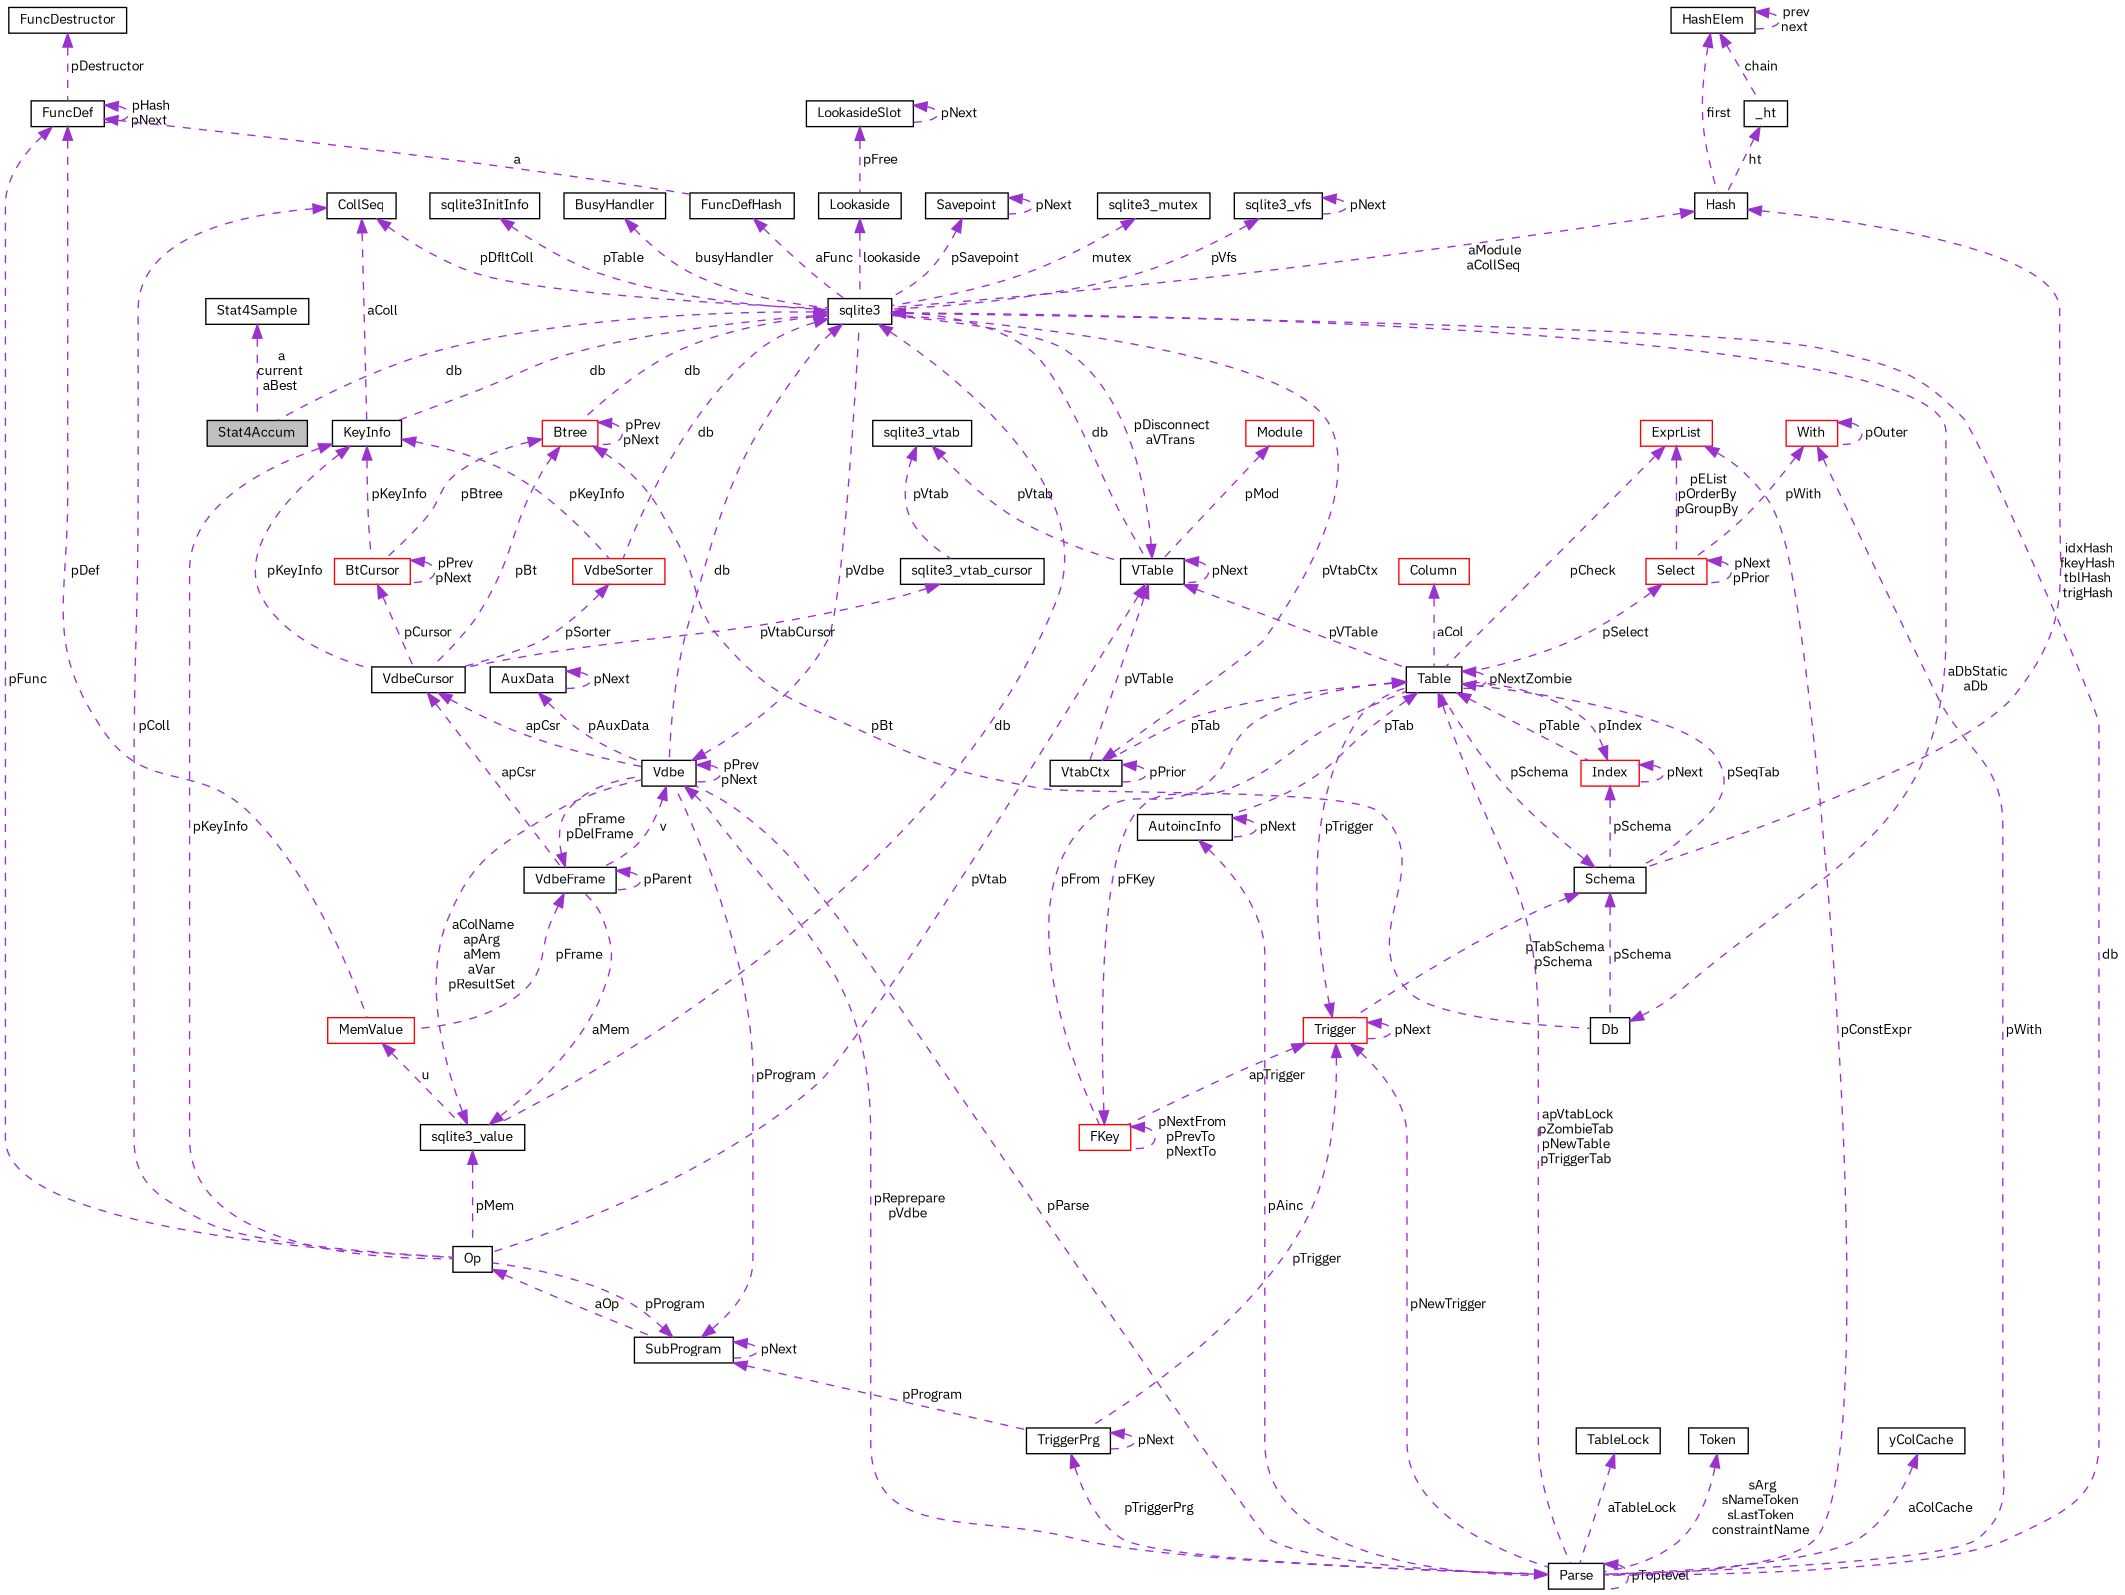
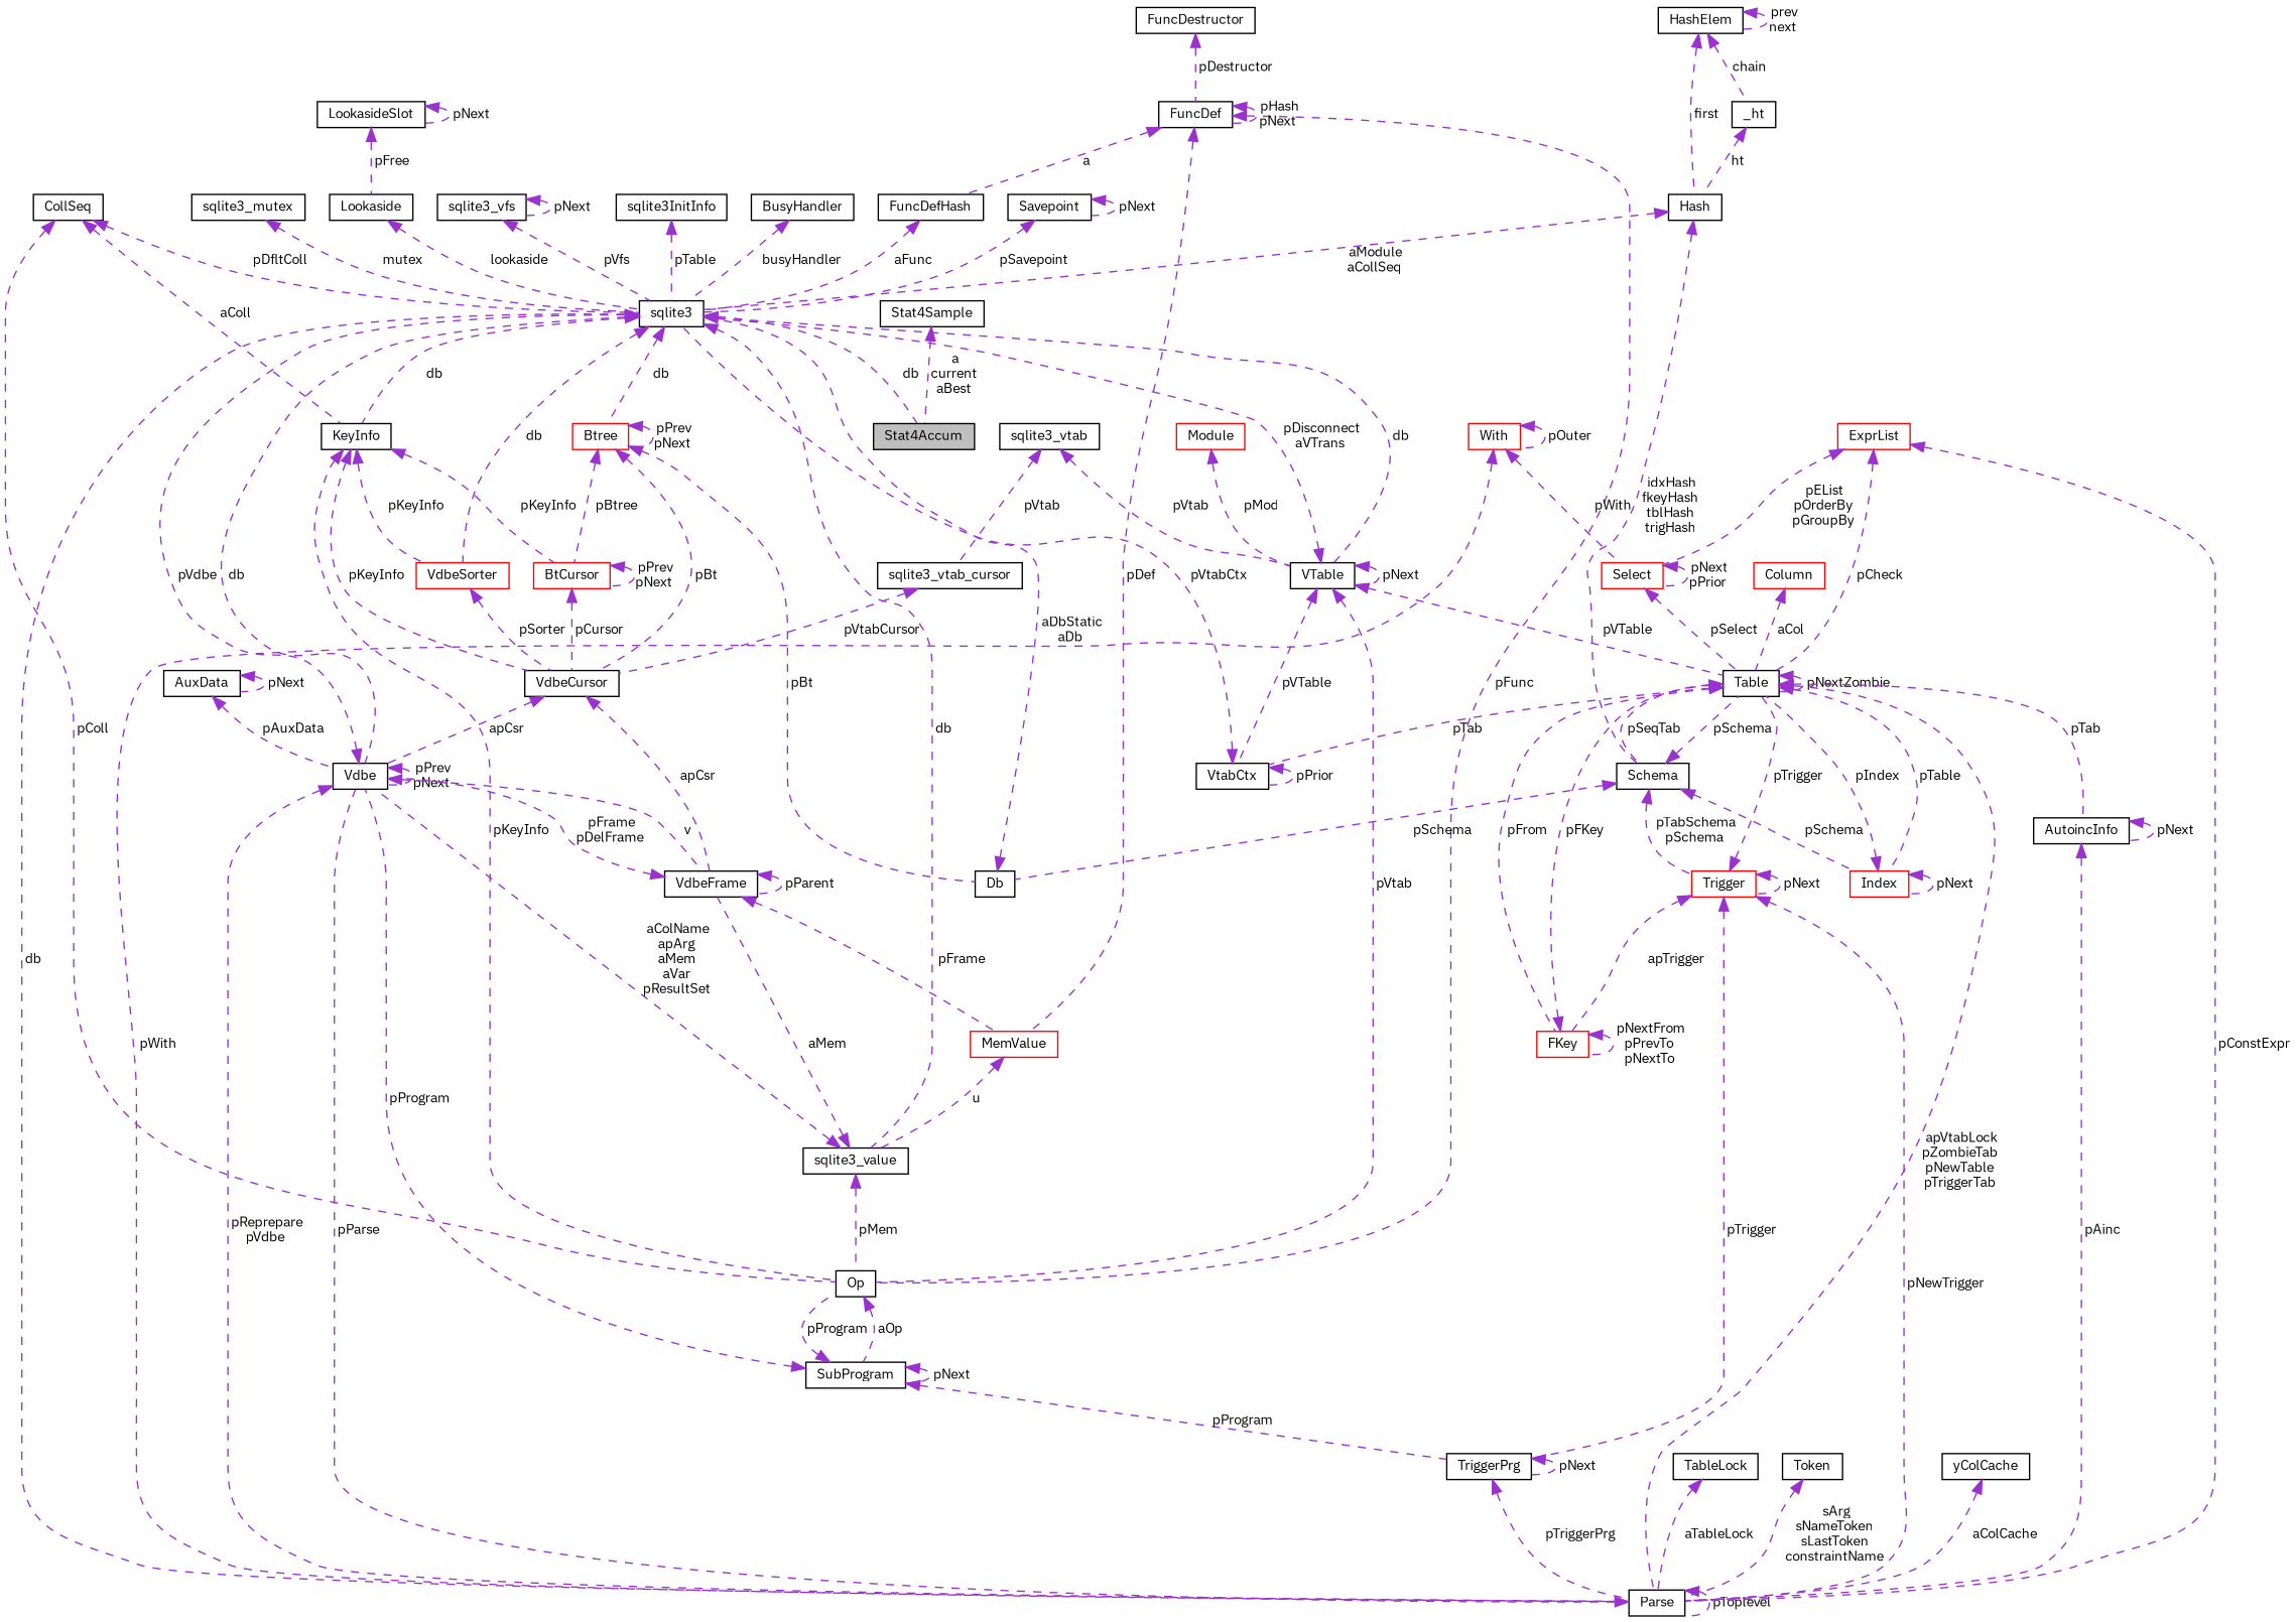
  digraph {
    fontname="IBM Plex Sans"
    node [color=black fillcolor=white fontname="IBM Plex Sans" fontsize=10 shape=record style=filled]
    edge [color=darkorchid3 dir=back fontname="IBM Plex Sans" fontsize=10 labelfontname=Helvetica labelfontsize=10 style=dashed]
    n1 [fillcolor=grey75 fontcolor=black height=0.2 label=Stat4Accum width=0.4]
    n2 [height=0.2 label=sqlite3 width=0.4]
    n3 [height=0.2 label=Vdbe width=0.4]
    n4 [height=0.2 label=sqlite3_value width=0.4]
    n5 [height=0.2 label=KeyInfo width=0.4]
    n6 [color=red height=0.2 label=Btree width=0.4]
    n7 [color=red height=0.2 label=VdbeSorter width=0.4]
    n8 [height=0.2 label=VTable width=0.4]
    n9 [height=0.2 label=Parse width=0.4]
    n10 [height=0.2 label=VdbeFrame width=0.4]
    n11 [height=0.2 label=Op width=0.4]
    n12 [height=0.2 label=VdbeCursor width=0.4]
    n13 [color=red height=0.2 label=BtCursor width=0.4]
    n14 [height=0.2 label=Db width=0.4]
    n15 [height=0.2 label=Table width=0.4]
    n16 [height=0.2 label=VtabCtx width=0.4]
    n17 [color=red height=0.2 label=MemValue width=0.4]
    n18 [height=0.2 label=SubProgram width=0.4]
    n19 [height=0.2 label=CollSeq width=0.4]
    n20 [height=0.2 label=sqlite3_vtab_cursor width=0.4]
    n21 [height=0.2 label=sqlite3_vtab width=0.4]
    n22 [height=0.2 label=FuncDef width=0.4]
    n23 [height=0.2 label=FuncDefHash width=0.4]
    n24 [height=0.2 label=FuncDestructor width=0.4]
    n25 [height=0.2 label=AuxData width=0.4]
    n26 [height=0.2 label=TriggerPrg width=0.4]
    n27 [height=0.2 label=Schema width=0.4]
    n28 [color=red height=0.2 label=FKey width=0.4]
    n29 [color=red height=0.2 label=Index width=0.4]
    n30 [height=0.2 label=AutoincInfo width=0.4]
    n31 [color=red height=0.2 label=Module width=0.4]
    n32 [height=0.2 label=TableLock width=0.4]
    n33 [height=0.2 label=Token width=0.4]
    n34 [color=red height=0.2 label=With width=0.4]
    n35 [color=red height=0.2 label=Select width=0.4]
    n36 [height=0.2 label=yColCache width=0.4]
    n37 [color=red height=0.2 label=Trigger width=0.4]
    n38 [height=0.2 label=Hash width=0.4]
    n39 [height=0.2 label=_ht width=0.4]
    n40 [height=0.2 label=HashElem width=0.4]
    n41 [color=red height=0.2 label=Column width=0.4]
    n42 [color=red height=0.2 label=ExprList width=0.4]
    n43 [height=0.2 label=Savepoint width=0.4]
    n44 [height=0.2 label=Lookaside width=0.4]
    n45 [height=0.2 label=LookasideSlot width=0.4]
    n46 [height=0.2 label=sqlite3_mutex width=0.4]
    n47 [height=0.2 label=sqlite3_vfs width=0.4]
    n48 [height=0.2 label=sqlite3InitInfo width=0.4]
    n49 [height=0.2 label=BusyHandler width=0.4]
    n50 [height=0.2 label=Stat4Sample width=0.4]
    n2 -> n1 [label=" db"]
    n2 -> n3 [label=" db"]
    n2 -> n4 [label=" db"]
    n2 -> n5 [label=" db"]
    n2 -> n6 [label=" db"]
    n2 -> n7 [label=" db"]
    n2 -> n8 [label=" db"]
    n2 -> n9 [label=" db"]
    n3 -> n2 [label=" pVdbe"]
    n3 -> n3 [label=" pPrev\npNext"]
    n3 -> n9 [label=" pReprepare\npVdbe"]
    n3 -> n10 [label=" v"]
    n4 -> n3 [label=" aColName\napArg\naMem\naVar\npResultSet"]
    n4 -> n10 [label=" aMem"]
    n4 -> n11 [label=" pMem"]
    n5 -> n7 [label=" pKeyInfo"]
    n5 -> n11 [label=" pKeyInfo"]
    n5 -> n12 [label=" pKeyInfo"]
    n5 -> n13 [label=" pKeyInfo"]
    n6 -> n6 [label=" pPrev\npNext"]
    n6 -> n12 [label=" pBt"]
    n6 -> n13 [label=" pBtree"]
    n6 -> n14 [label=" pBt"]
    n7 -> n12 [label=" pSorter"]
    n8 -> n2 [label=" pDisconnect\naVTrans"]
    n8 -> n8 [label=" pNext"]
    n8 -> n11 [label=" pVtab"]
    n8 -> n15 [label=" pVTable"]
    n8 -> n16 [label=" pVTable"]
    n9 -> n3 [label=" pParse"]
    n9 -> n9 [label=" pToplevel"]
    n10 -> n3 [label=" pFrame\npDelFrame"]
    n10 -> n10 [label=" pParent"]
    n10 -> n17 [label=" pFrame"]
    n11 -> n18 [label=" aOp"]
    n12 -> n3 [label=" apCsr"]
    n12 -> n10 [label=" apCsr"]
    n13 -> n12 [label=" pCursor"]
    n13 -> n13 [label=" pPrev\npNext"]
    n14 -> n2 [label=" aDbStatic\naDb"]
    n15 -> n9 [label=" apVtabLock\npZombieTab\npNewTable\npTriggerTab"]
    n15 -> n15 [label=" pNextZombie"]
    n15 -> n16 [label=" pTab"]
    n15 -> n27 [label=" pSeqTab"]
    n15 -> n28 [label=" pFrom"]
    n15 -> n29 [label=" pTable"]
    n15 -> n30 [label=" pTab"]
    n16 -> n2 [label=" pVtabCtx"]
    n16 -> n16 [label=" pPrior"]
    n17 -> n4 [label=" u"]
    n18 -> n3 [label=" pProgram"]
    n18 -> n11 [label=" pProgram"]
    n18 -> n18 [label=" pNext"]
    n18 -> n26 [label=" pProgram"]
    n19 -> n2 [label=" pDfltColl"]
    n19 -> n5 [label=" aColl"]
    n19 -> n11 [label=" pColl"]
    n20 -> n12 [label=" pVtabCursor"]
    n21 -> n8 [label=" pVtab"]
    n21 -> n20 [label=" pVtab"]
    n22 -> n11 [label=" pFunc"]
    n22 -> n17 [label=" pDef"]
    n22 -> n22 [label=" pHash\npNext"]
    n22 -> n23 [label=" a"]
    n23 -> n2 [label=" aFunc"]
    n24 -> n22 [label=" pDestructor"]
    n25 -> n3 [label=" pAuxData"]
    n25 -> n25 [label=" pNext"]
    n26 -> n9 [label=" pTriggerPrg"]
    n26 -> n26 [label=" pNext"]
    n27 -> n14 [label=" pSchema"]
    n27 -> n15 [label=" pSchema"]
-   n29 -> n27 [label=" pSchema"]
+   n27 -> n29 [label=" pSchema"]
    n27 -> n37 [label=" pTabSchema\npSchema"]
    n28 -> n15 [label=" pFKey"]
    n28 -> n28 [label=" pNextFrom\npPrevTo\npNextTo"]
    n29 -> n15 [label=" pIndex"]
    n29 -> n29 [label=" pNext"]
    n30 -> n9 [label=" pAinc"]
    n30 -> n30 [label=" pNext"]
    n31 -> n8 [label=" pMod"]
    n32 -> n9 [label=" aTableLock"]
    n33 -> n9 [label=" sArg\nsNameToken\nsLastToken\nconstraintName"]
    n34 -> n9 [label=" pWith"]
    n34 -> n34 [label=" pOuter"]
    n34 -> n35 [label=" pWith"]
    n35 -> n15 [label=" pSelect"]
    n35 -> n35 [label=" pNext\npPrior"]
    n36 -> n9 [label=" aColCache"]
    n37 -> n9 [label=" pNewTrigger"]
    n37 -> n15 [label=" pTrigger"]
    n37 -> n26 [label=" pTrigger"]
    n37 -> n28 [label=" apTrigger"]
    n37 -> n37 [label=" pNext"]
    n38 -> n2 [label=" aModule\naCollSeq"]
    n38 -> n27 [label=" idxHash\nfkeyHash\ntblHash\ntrigHash"]
    n39 -> n38 [label=" ht"]
    n40 -> n38 [label=" first"]
    n40 -> n39 [label=" chain"]
    n40 -> n40 [label=" prev\nnext"]
    n41 -> n15 [label=" aCol"]
    n42 -> n9 [label=" pConstExpr"]
    n42 -> n15 [label=" pCheck"]
    n42 -> n35 [label=" pEList\npOrderBy\npGroupBy"]
    n43 -> n2 [label=" pSavepoint"]
    n43 -> n43 [label=" pNext"]
    n44 -> n2 [label=" lookaside"]
    n45 -> n44 [label=" pFree"]
    n45 -> n45 [label=" pNext"]
    n46 -> n2 [label=" mutex"]
    n47 -> n2 [label=" pVfs"]
    n47 -> n47 [label=" pNext"]
    n48 -> n2 [label=" pTable"]
    n49 -> n2 [label=" busyHandler"]
    n50 -> n1 [label=" a\ncurrent\naBest"]
  }
